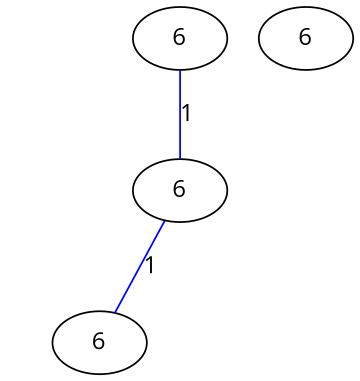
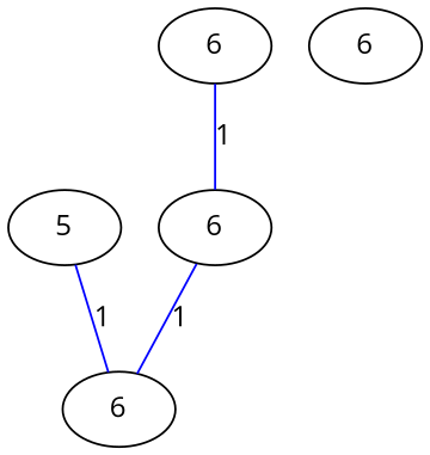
  graph {
    fontname="Open Sans"
    node [fontname="Open Sans"]
    edge [color=blue fontname="Open Sans"]
+   n1 [label=5]
    n2 [label=6]
    n3 [label=6]
    n4 [label=6]
    n5 [label=6]
+   n1 -- n2 [label=1]
    n3 -- n4 [label=1]
    n4 -- n2 [label=1]
  }
